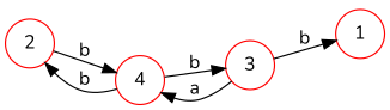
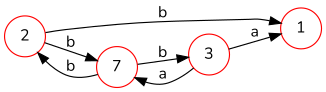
  digraph {
    fontname=Nunito
    rankdir=LR
    node [color=red fontname=Nunito shape=circle]
    edge [fontname=Nunito]
    2
    1
-   4
+   4 [label=7]
    3
+   2 -> 1 [label=b]
    2 -> 4 [label=b]
    4 -> 2 [label=b]
    4 -> 3 [label=b]
-   3 -> 1 [label=b]
+   3 -> 1 [label=a]
    3 -> 4 [label=a]
  }
